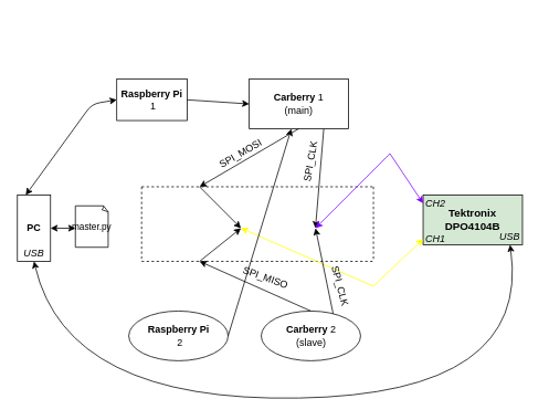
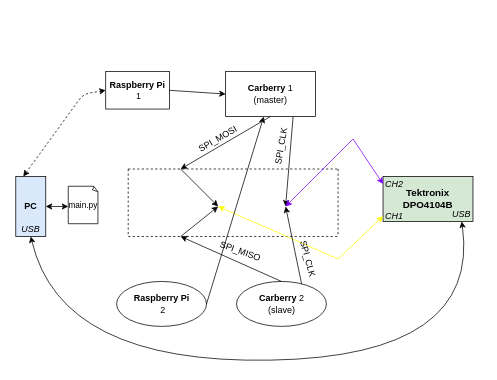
  <mxCell id="0" />
  <mxCell id="1" parent="0" />
- <mxCell id="2" value="&lt;div&gt;&lt;b&gt;Carberry&lt;/b&gt; 1&lt;/div&gt;&lt;div&gt;(main)&lt;/div&gt;" style="rounded=0;whiteSpace=wrap;html=1;" vertex="1" parent="1"><mxGeometry x="300" y="95" width="120" height="60" as="geometry" /></mxCell>
+ <mxCell id="2" value="&lt;div&gt;&lt;b&gt;Carberry&lt;/b&gt; 1&lt;/div&gt;&lt;div&gt;(master)&lt;/div&gt;" style="rounded=0;whiteSpace=wrap;html=1;" vertex="1" parent="1"><mxGeometry x="300" y="95" width="120" height="60" as="geometry" /></mxCell>
  <mxCell id="3" value="&lt;b&gt;Raspberry Pi&lt;br&gt;&lt;/b&gt;&amp;nbsp;1" style="rounded=0;whiteSpace=wrap;html=1;" vertex="1" parent="1"><mxGeometry x="140" y="95" width="85" height="50" as="geometry" /></mxCell>
  <mxCell id="4" value="" style="endArrow=classic;html=1;" edge="1" parent="1"><mxGeometry width="50" height="50" relative="1" as="geometry"><mxPoint x="560" y="20" as="sourcePoint" /><mxPoint x="560" y="20" as="targetPoint" /></mxGeometry></mxCell>
  <mxCell id="5" value="" style="endArrow=classic;html=1;rounded=0;exitX=0.5;exitY=1;exitDx=0;exitDy=0;" edge="1" parent="1"><mxGeometry width="50" height="50" relative="1" as="geometry"><mxPoint x="359.857" y="154.857" as="sourcePoint" /><mxPoint x="240" y="225" as="targetPoint" /><Array as="points" /></mxGeometry></mxCell>
  <mxCell id="6" value="" style="endArrow=classic;html=1;exitX=1;exitY=0.5;exitDx=0;exitDy=0;" edge="1" parent="1" source="3"><mxGeometry width="50" height="50" relative="1" as="geometry"><mxPoint x="190" y="235" as="sourcePoint" /><mxPoint x="300" y="125" as="targetPoint" /></mxGeometry></mxCell>
  <mxCell id="7" value="" style="endArrow=classic;html=1;rounded=0;" edge="1" parent="1"><mxGeometry width="50" height="50" relative="1" as="geometry"><mxPoint x="240" y="225" as="sourcePoint" /><mxPoint x="290" y="275" as="targetPoint" /><Array as="points" /></mxGeometry></mxCell>
  <mxCell id="8" value="" style="endArrow=none;dashed=1;html=1;" edge="1" parent="1"><mxGeometry width="50" height="50" relative="1" as="geometry"><mxPoint x="170" y="225" as="sourcePoint" /><mxPoint x="450" y="225" as="targetPoint" /></mxGeometry></mxCell>
  <mxCell id="9" value="" style="endArrow=none;dashed=1;html=1;" edge="1" parent="1"><mxGeometry width="50" height="50" relative="1" as="geometry"><mxPoint x="170" y="315" as="sourcePoint" /><mxPoint x="450" y="315" as="targetPoint" /></mxGeometry></mxCell>
  <mxCell id="10" value="" style="endArrow=none;dashed=1;html=1;" edge="1" parent="1"><mxGeometry width="50" height="50" relative="1" as="geometry"><mxPoint x="170" y="225" as="sourcePoint" /><mxPoint x="170" y="315" as="targetPoint" /></mxGeometry></mxCell>
  <mxCell id="11" value="" style="endArrow=none;dashed=1;html=1;" edge="1" parent="1"><mxGeometry width="50" height="50" relative="1" as="geometry"><mxPoint x="450" y="225" as="sourcePoint" /><mxPoint x="450" y="315" as="targetPoint" /></mxGeometry></mxCell>
  <mxCell id="12" value="&lt;font style=&quot;font-size: 13px&quot;&gt;&lt;b&gt;&lt;font style=&quot;font-size: 13px&quot;&gt;Tektronix DPO4104B&lt;/font&gt;&lt;/b&gt;&lt;/font&gt;" style="rounded=0;whiteSpace=wrap;html=1;fillColor=#d5e8d4;" vertex="1" parent="1"><mxGeometry x="510" y="234.929" width="120" height="60" as="geometry" /></mxCell>
  <mxCell id="13" value="" style="endArrow=classic;html=1;exitX=0;exitY=0.5;exitDx=0;exitDy=0;strokeColor=#FFFF00;startArrow=classic;startFill=1;rounded=0;" edge="1" parent="1" source="14"><mxGeometry width="50" height="50" relative="1" as="geometry"><mxPoint x="100" y="475" as="sourcePoint" /><mxPoint x="290" y="275" as="targetPoint" /><Array as="points"><mxPoint x="450" y="345" /></Array></mxGeometry></mxCell>
  <mxCell id="14" value="&lt;div align=&quot;left&quot;&gt;&lt;i&gt;CH1&lt;/i&gt;&lt;/div&gt;" style="text;html=1;strokeColor=none;fillColor=none;align=center;verticalAlign=middle;whiteSpace=wrap;rounded=0;rotation=0;" vertex="1" parent="1"><mxGeometry x="510" y="278" width="30" height="20" as="geometry" /></mxCell>
- <mxCell id="15" value="&lt;b&gt;PC&lt;/b&gt;" style="rounded=0;whiteSpace=wrap;html=1;rotation=0;" vertex="1" parent="1"><mxGeometry x="20" y="235" width="40" height="80" as="geometry" /></mxCell>
+ <mxCell id="15" value="&lt;b&gt;PC&lt;/b&gt;" style="rounded=0;whiteSpace=wrap;html=1;rotation=0;fillColor=#dae8fc;" vertex="1" parent="1"><mxGeometry x="20" y="235" width="40" height="80" as="geometry" /></mxCell>
  <mxCell id="16" value="&lt;div align=&quot;left&quot;&gt;&lt;i&gt;USB&lt;/i&gt;&lt;/div&gt;" style="text;html=1;strokeColor=none;fillColor=none;align=center;verticalAlign=middle;whiteSpace=wrap;rounded=0;rotation=0;" vertex="1" parent="1"><mxGeometry x="600" y="275" width="30" height="20" as="geometry" /></mxCell>
  <mxCell id="17" value="" style="endArrow=classic;startArrow=classic;html=1;strokeColor=#000000;entryX=0.5;entryY=1;entryDx=0;entryDy=0;exitX=0.5;exitY=1;exitDx=0;exitDy=0;curved=1;" edge="1" parent="1" source="15" target="16"><mxGeometry width="50" height="50" relative="1" as="geometry"><mxPoint x="90" y="495" as="sourcePoint" /><mxPoint x="140" y="445" as="targetPoint" /><Array as="points"><mxPoint x="80" y="485" /><mxPoint x="640" y="475" /></Array></mxGeometry></mxCell>
  <mxCell id="18" value="&lt;i&gt;USB&lt;/i&gt;" style="text;html=1;strokeColor=none;fillColor=none;align=center;verticalAlign=middle;whiteSpace=wrap;rounded=0;" vertex="1" parent="1"><mxGeometry x="20" y="295" width="40" height="20" as="geometry" /></mxCell>
- <mxCell id="19" value="&lt;font style=&quot;font-size: 11px&quot;&gt;master.py&lt;/font&gt;" style="whiteSpace=wrap;html=1;shape=mxgraph.basic.document" vertex="1" parent="1"><mxGeometry x="90" y="248" width="40" height="50" as="geometry" /></mxCell>
+ <mxCell id="19" value="&lt;font style=&quot;font-size: 11px&quot;&gt;main.py&lt;/font&gt;" style="whiteSpace=wrap;html=1;shape=mxgraph.basic.document" vertex="1" parent="1"><mxGeometry x="90" y="248" width="40" height="50" as="geometry" /></mxCell>
  <mxCell id="20" value="" style="endArrow=classic;startArrow=classic;html=1;strokeColor=#000000;exitX=1;exitY=0.5;exitDx=0;exitDy=0;" edge="1" parent="1" source="15"><mxGeometry width="50" height="50" relative="1" as="geometry"><mxPoint x="50" y="465" as="sourcePoint" /><mxPoint x="90" y="275" as="targetPoint" /></mxGeometry></mxCell>
- <mxCell id="21" value="" style="endArrow=classic;startArrow=classic;html=1;strokeColor=#000000;entryX=0;entryY=0.5;entryDx=0;entryDy=0;exitX=0.25;exitY=0;exitDx=0;exitDy=0;" edge="1" parent="1" source="15" target="3"><mxGeometry width="50" height="50" relative="1" as="geometry"><mxPoint x="120.143" y="235.286" as="sourcePoint" /><mxPoint x="120.143" y="205" as="targetPoint" /><Array as="points"><mxPoint x="110" y="125" /></Array></mxGeometry></mxCell>
+ <mxCell id="21" value="" style="endArrow=classic;startArrow=classic;html=1;strokeColor=#000000;entryX=0;entryY=0.5;entryDx=0;entryDy=0;exitX=0.25;exitY=0;exitDx=0;exitDy=0;dashed=1;" edge="1" parent="1" source="15" target="3"><mxGeometry width="50" height="50" relative="1" as="geometry"><mxPoint x="120.143" y="235.286" as="sourcePoint" /><mxPoint x="120.143" y="205" as="targetPoint" /><Array as="points"><mxPoint x="110" y="125" /></Array></mxGeometry></mxCell>
  <mxCell id="22" value="&lt;div&gt;&lt;b&gt;Carberry&lt;/b&gt; 2&lt;/div&gt;&lt;div&gt;(slave)&lt;br&gt;&lt;/div&gt;" style="ellipse;whiteSpace=wrap;html=1;" vertex="1" parent="1"><mxGeometry x="314.5" y="375" width="120" height="60" as="geometry" /></mxCell>
  <mxCell id="23" value="&lt;b&gt;Raspberry Pi&lt;br&gt;&lt;/b&gt;&amp;nbsp;2" style="ellipse;whiteSpace=wrap;html=1;" vertex="1" parent="1"><mxGeometry x="154.5" y="375" width="120" height="60" as="geometry" /></mxCell>
  <mxCell id="24" value="" style="endArrow=classic;html=1;exitX=1;exitY=0.5;exitDx=0;exitDy=0;" edge="1" parent="1" source="23" target="2"><mxGeometry width="50" height="50" relative="1" as="geometry"><mxPoint x="204.5" y="503" as="sourcePoint" /><mxPoint x="254.5" y="453" as="targetPoint" /></mxGeometry></mxCell>
  <mxCell id="25" value="SPI_MISO" style="text;html=1;strokeColor=none;fillColor=none;align=center;verticalAlign=middle;whiteSpace=wrap;rounded=0;rotation=20;" vertex="1" parent="1"><mxGeometry x="300" y="325" width="40" height="20" as="geometry" /></mxCell>
  <mxCell id="26" value="" style="endArrow=classic;html=1;rounded=0;exitX=0.5;exitY=0;exitDx=0;exitDy=0;" edge="1" parent="1" source="22"><mxGeometry width="50" height="50" relative="1" as="geometry"><mxPoint x="369.857" y="164.857" as="sourcePoint" /><mxPoint x="240" y="315" as="targetPoint" /><Array as="points" /></mxGeometry></mxCell>
  <mxCell id="27" value="" style="endArrow=classic;html=1;rounded=0;" edge="1" parent="1"><mxGeometry width="50" height="50" relative="1" as="geometry"><mxPoint x="240" y="315" as="sourcePoint" /><mxPoint x="290" y="275" as="targetPoint" /><Array as="points" /></mxGeometry></mxCell>
  <mxCell id="28" value="SPI_MOSI" style="text;html=1;strokeColor=none;fillColor=none;align=center;verticalAlign=middle;whiteSpace=wrap;rounded=0;rotation=-30;" vertex="1" parent="1"><mxGeometry x="270" y="175" width="40" height="20" as="geometry" /></mxCell>
  <mxCell id="29" value="" style="endArrow=classic;html=1;rounded=0;exitX=0.75;exitY=1;exitDx=0;exitDy=0;" edge="1" parent="1" source="2"><mxGeometry width="50" height="50" relative="1" as="geometry"><mxPoint x="369.857" y="164.857" as="sourcePoint" /><mxPoint x="380" y="275" as="targetPoint" /><Array as="points" /></mxGeometry></mxCell>
  <mxCell id="30" value="" style="endArrow=classic;html=1;rounded=0;exitX=0.75;exitY=0;exitDx=0;exitDy=0;" edge="1" parent="1" source="22"><mxGeometry width="50" height="50" relative="1" as="geometry"><mxPoint x="400.143" y="164.857" as="sourcePoint" /><mxPoint x="380" y="275" as="targetPoint" /><Array as="points" /></mxGeometry></mxCell>
  <mxCell id="31" value="SPI_CLK" style="text;html=1;strokeColor=none;fillColor=none;align=center;verticalAlign=middle;whiteSpace=wrap;rounded=0;rotation=75;" vertex="1" parent="1"><mxGeometry x="390" y="335" width="40" height="20" as="geometry" /></mxCell>
  <mxCell id="32" value="SPI_CLK" style="text;html=1;strokeColor=none;fillColor=none;align=center;verticalAlign=middle;whiteSpace=wrap;rounded=0;rotation=-80;" vertex="1" parent="1"><mxGeometry x="354.5" y="185" width="40" height="20" as="geometry" /></mxCell>
  <mxCell id="33" value="&lt;div align=&quot;left&quot;&gt;&lt;i&gt;CH2&lt;/i&gt;&lt;/div&gt;" style="text;html=1;strokeColor=none;fillColor=none;align=center;verticalAlign=middle;whiteSpace=wrap;rounded=0;rotation=0;" vertex="1" parent="1"><mxGeometry x="510" y="235" width="30" height="20" as="geometry" /></mxCell>
  <mxCell id="34" value="" style="endArrow=classic;html=1;exitX=0;exitY=0.5;exitDx=0;exitDy=0;strokeColor=#7F00FF;startArrow=classic;startFill=1;rounded=0;" edge="1" parent="1" source="33"><mxGeometry width="50" height="50" relative="1" as="geometry"><mxPoint x="520.143" y="298" as="sourcePoint" /><mxPoint x="380" y="275" as="targetPoint" /><Array as="points"><mxPoint x="470" y="185" /><mxPoint x="380" y="275" /></Array></mxGeometry></mxCell>
